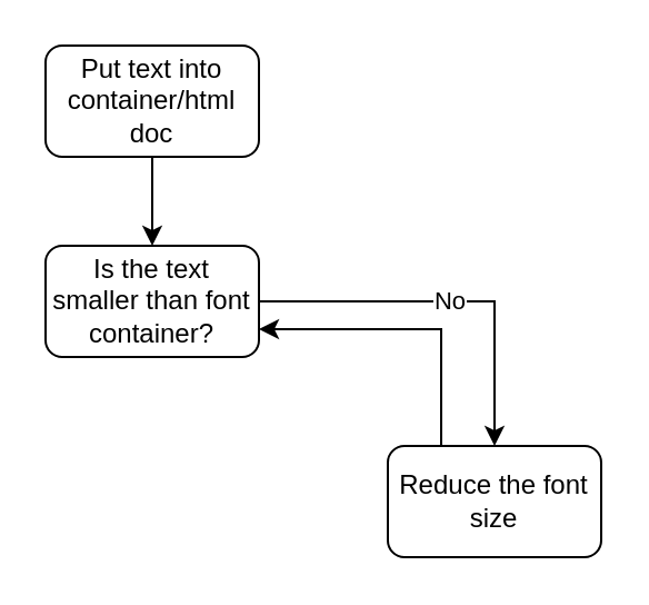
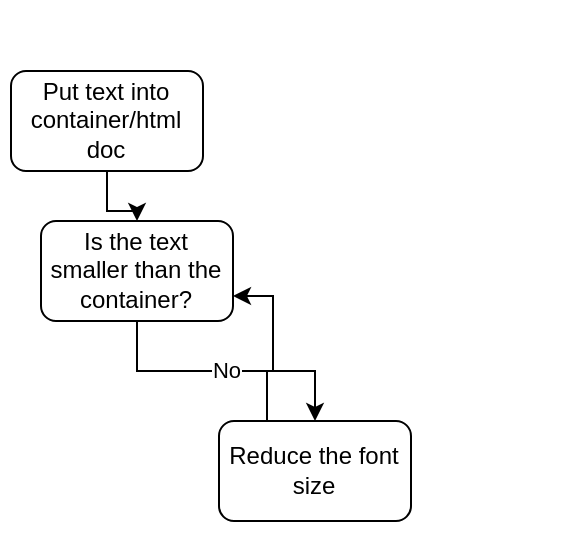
  <mxCell id="0" />
  <mxCell id="1" parent="0" />
  <mxCell id="2" style="edgeStyle=orthogonalEdgeStyle;rounded=0;orthogonalLoop=1;jettySize=auto;html=1;" edge="1" parent="1" source="3" target="5"><mxGeometry relative="1" as="geometry" /></mxCell>
- <mxCell id="3" value="Put text into container/html doc" style="rounded=1;whiteSpace=wrap;html=1;" vertex="1" parent="1"><mxGeometry x="20" y="20" width="96" height="50" as="geometry" /></mxCell>
+ <mxCell id="3" value="Put text into container/html doc" style="rounded=1;whiteSpace=wrap;html=1;" vertex="1" parent="1"><mxGeometry x="5" y="35" width="96" height="50" as="geometry" /></mxCell>
  <mxCell id="4" value="No" style="edgeStyle=orthogonalEdgeStyle;rounded=0;orthogonalLoop=1;jettySize=auto;html=1;" edge="1" parent="1" source="5" target="7"><mxGeometry x="0.006" relative="1" as="geometry"><mxPoint as="offset" /></mxGeometry></mxCell>
- <mxCell id="5" value="Is the text smaller than font container?" style="rounded=1;whiteSpace=wrap;html=1;" vertex="1" parent="1"><mxGeometry x="20" y="110" width="96" height="50" as="geometry" /></mxCell>
+ <mxCell id="5" value="Is the text smaller than the container?" style="rounded=1;whiteSpace=wrap;html=1;" vertex="1" parent="1"><mxGeometry x="20" y="110" width="96" height="50" as="geometry" /></mxCell>
  <mxCell id="6" style="edgeStyle=orthogonalEdgeStyle;rounded=0;orthogonalLoop=1;jettySize=auto;html=1;exitX=0.25;exitY=0;exitDx=0;exitDy=0;entryX=1;entryY=0.75;entryDx=0;entryDy=0;" edge="1" parent="1" source="7" target="5"><mxGeometry relative="1" as="geometry" /></mxCell>
- <mxCell id="7" value="Reduce the font size" style="rounded=1;whiteSpace=wrap;html=1;" vertex="1" parent="1"><mxGeometry x="174" y="200" width="96" height="50" as="geometry" /></mxCell>
+ <mxCell id="7" value="Reduce the font size" style="rounded=1;whiteSpace=wrap;html=1;" vertex="1" parent="1"><mxGeometry x="109" y="210" width="96" height="50" as="geometry" /></mxCell>
